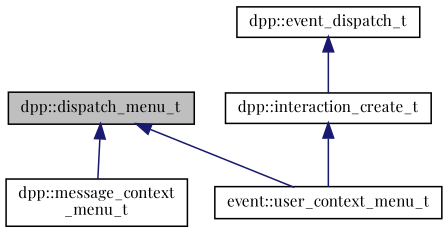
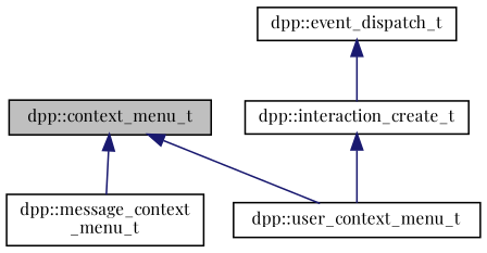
  digraph {
    fontname="Playfair Display"
    node [color=black fontname="Playfair Display" fontsize=10 shape=record]
    edge [color=midnightblue dir=back fontname="Playfair Display" fontsize=10 labelfontname=Helvetica labelfontsize=10 style=solid]
-   n1 [fillcolor=grey75 fontcolor=black height=0.2 label="dpp::dispatch_menu_t" style=filled width=0.4]
+   n1 [fillcolor=grey75 fontcolor=black height=0.2 label="dpp::context_menu_t" style=filled width=0.4]
    n2 [height=0.2 label="dpp::message_context\l_menu_t" width=0.4]
-   n3 [height=0.2 label="event::user_context_menu_t" width=0.4]
+   n3 [height=0.2 label="dpp::user_context_menu_t" width=0.4]
    n4 [height=0.2 label="dpp::interaction_create_t" width=0.4]
    n5 [height=0.2 label="dpp::event_dispatch_t" width=0.4]
    n1 -> n2
    n1 -> n3
    n4 -> n3
    n5 -> n4
  }
